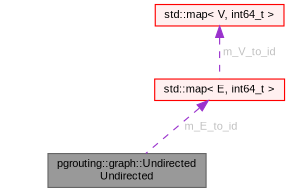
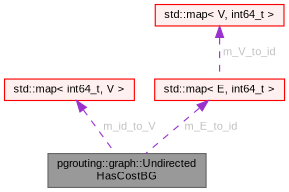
  digraph {
    fontname="Liberation Sans"
    node [color=red fillcolor="#FFF0F0" fontname="Liberation Sans" fontsize=10 shape=box style=filled]
    edge [color=darkorchid3 dir=back fontcolor=grey fontname="Liberation Sans" fontsize=10 labelfontname=Helvetica labelfontsize=10 style=dashed]
-   n1 [color=gray40 fillcolor=grey60 fontcolor=black height=0.2 label="pgrouting::graph::Undirected\lUndirected" width=0.4]
+   n1 [color=gray40 fillcolor=grey60 fontcolor=black height=0.2 label="pgrouting::graph::Undirected\lHasCostBG" width=0.4]
+   n2 [height=0.2 label="std::map\< int64_t, V \>" width=0.4]
    n3 [height=0.2 label="std::map\< V, int64_t \>" width=0.4]
    n4 [height=0.2 label="std::map\< E, int64_t \>" width=0.4]
+   n2 -> n1 [label=" m_id_to_V"]
    n3 -> n4 [label=" m_V_to_id"]
    n4 -> n1 [label=" m_E_to_id"]
  }
